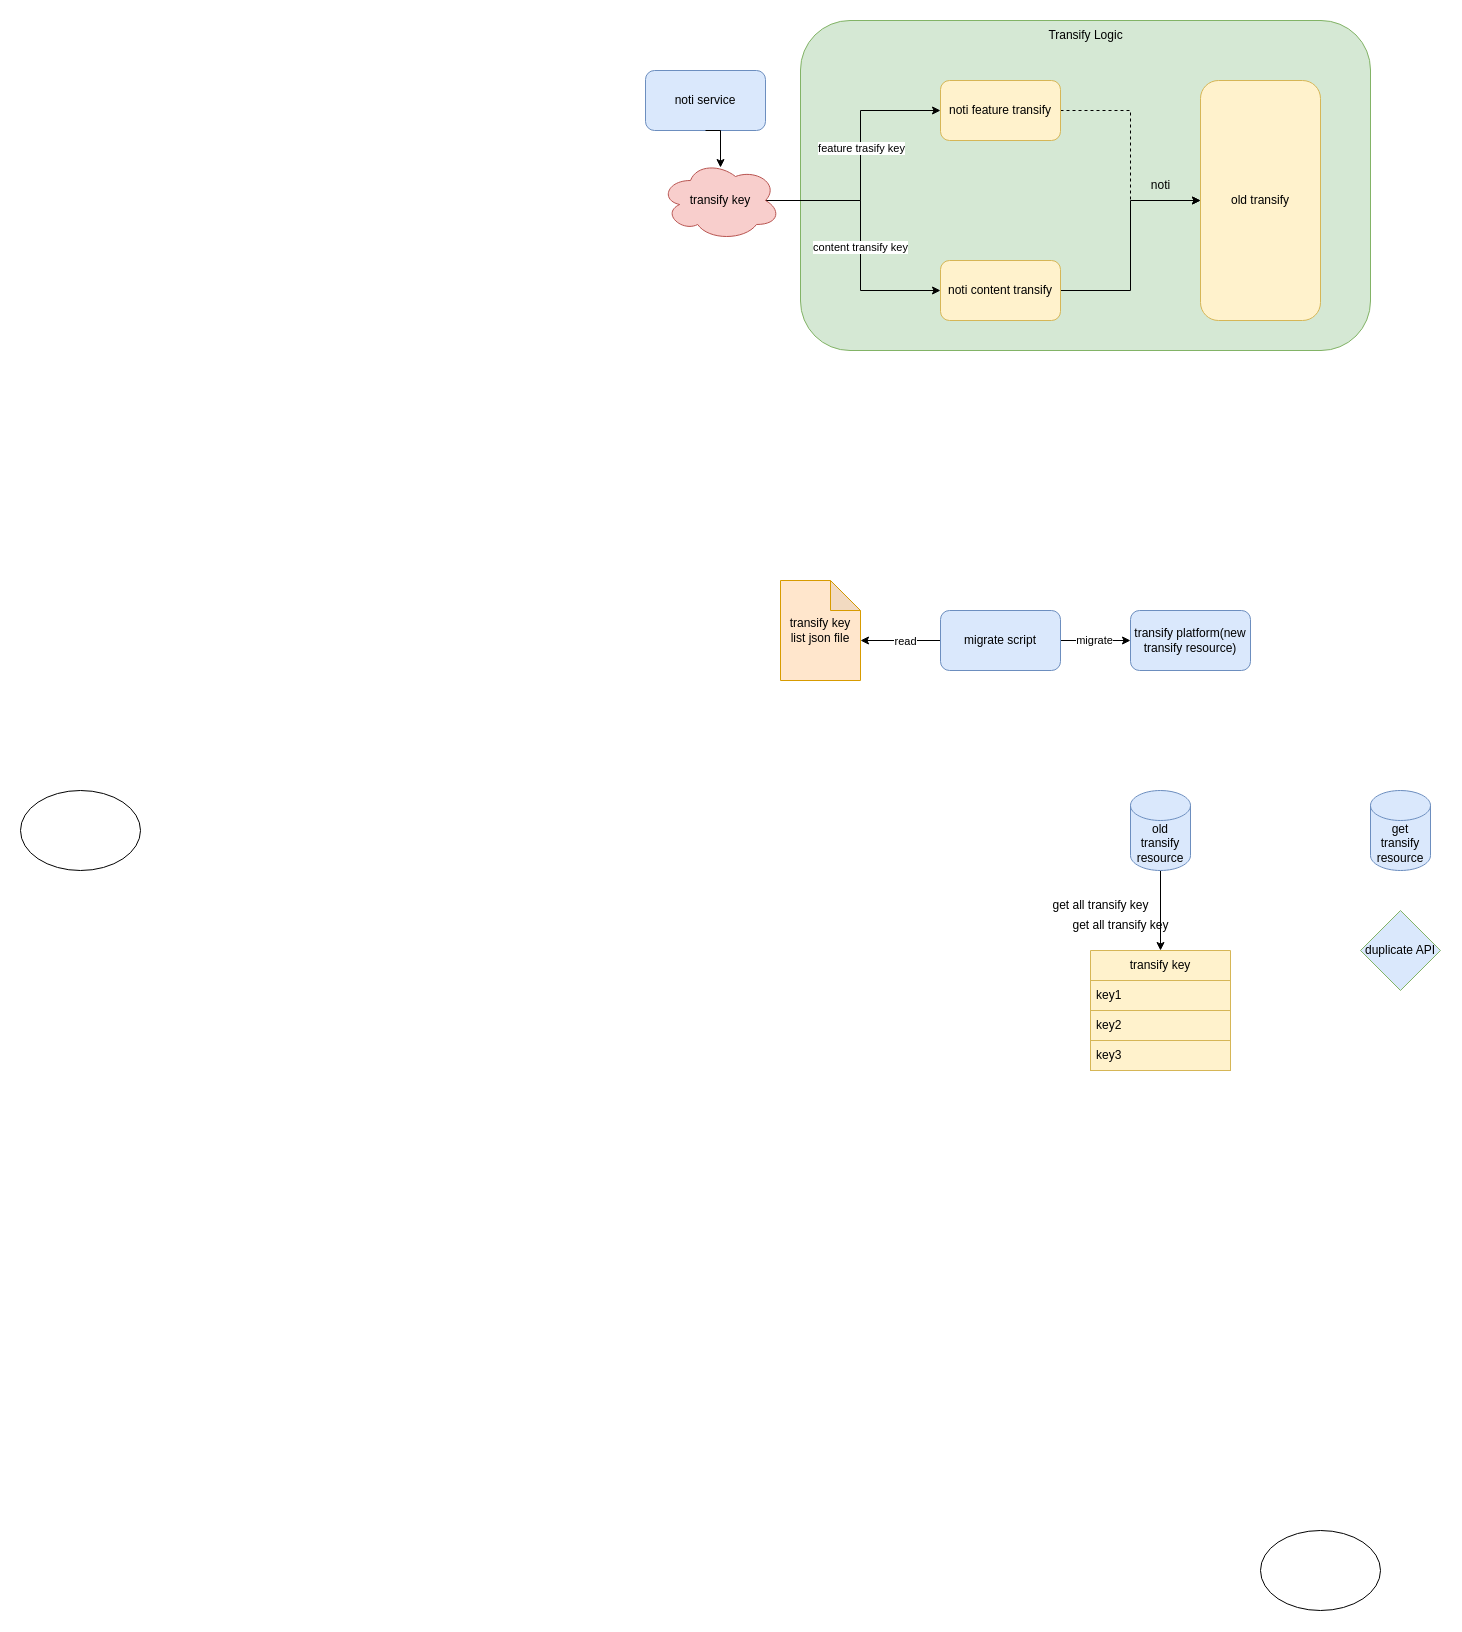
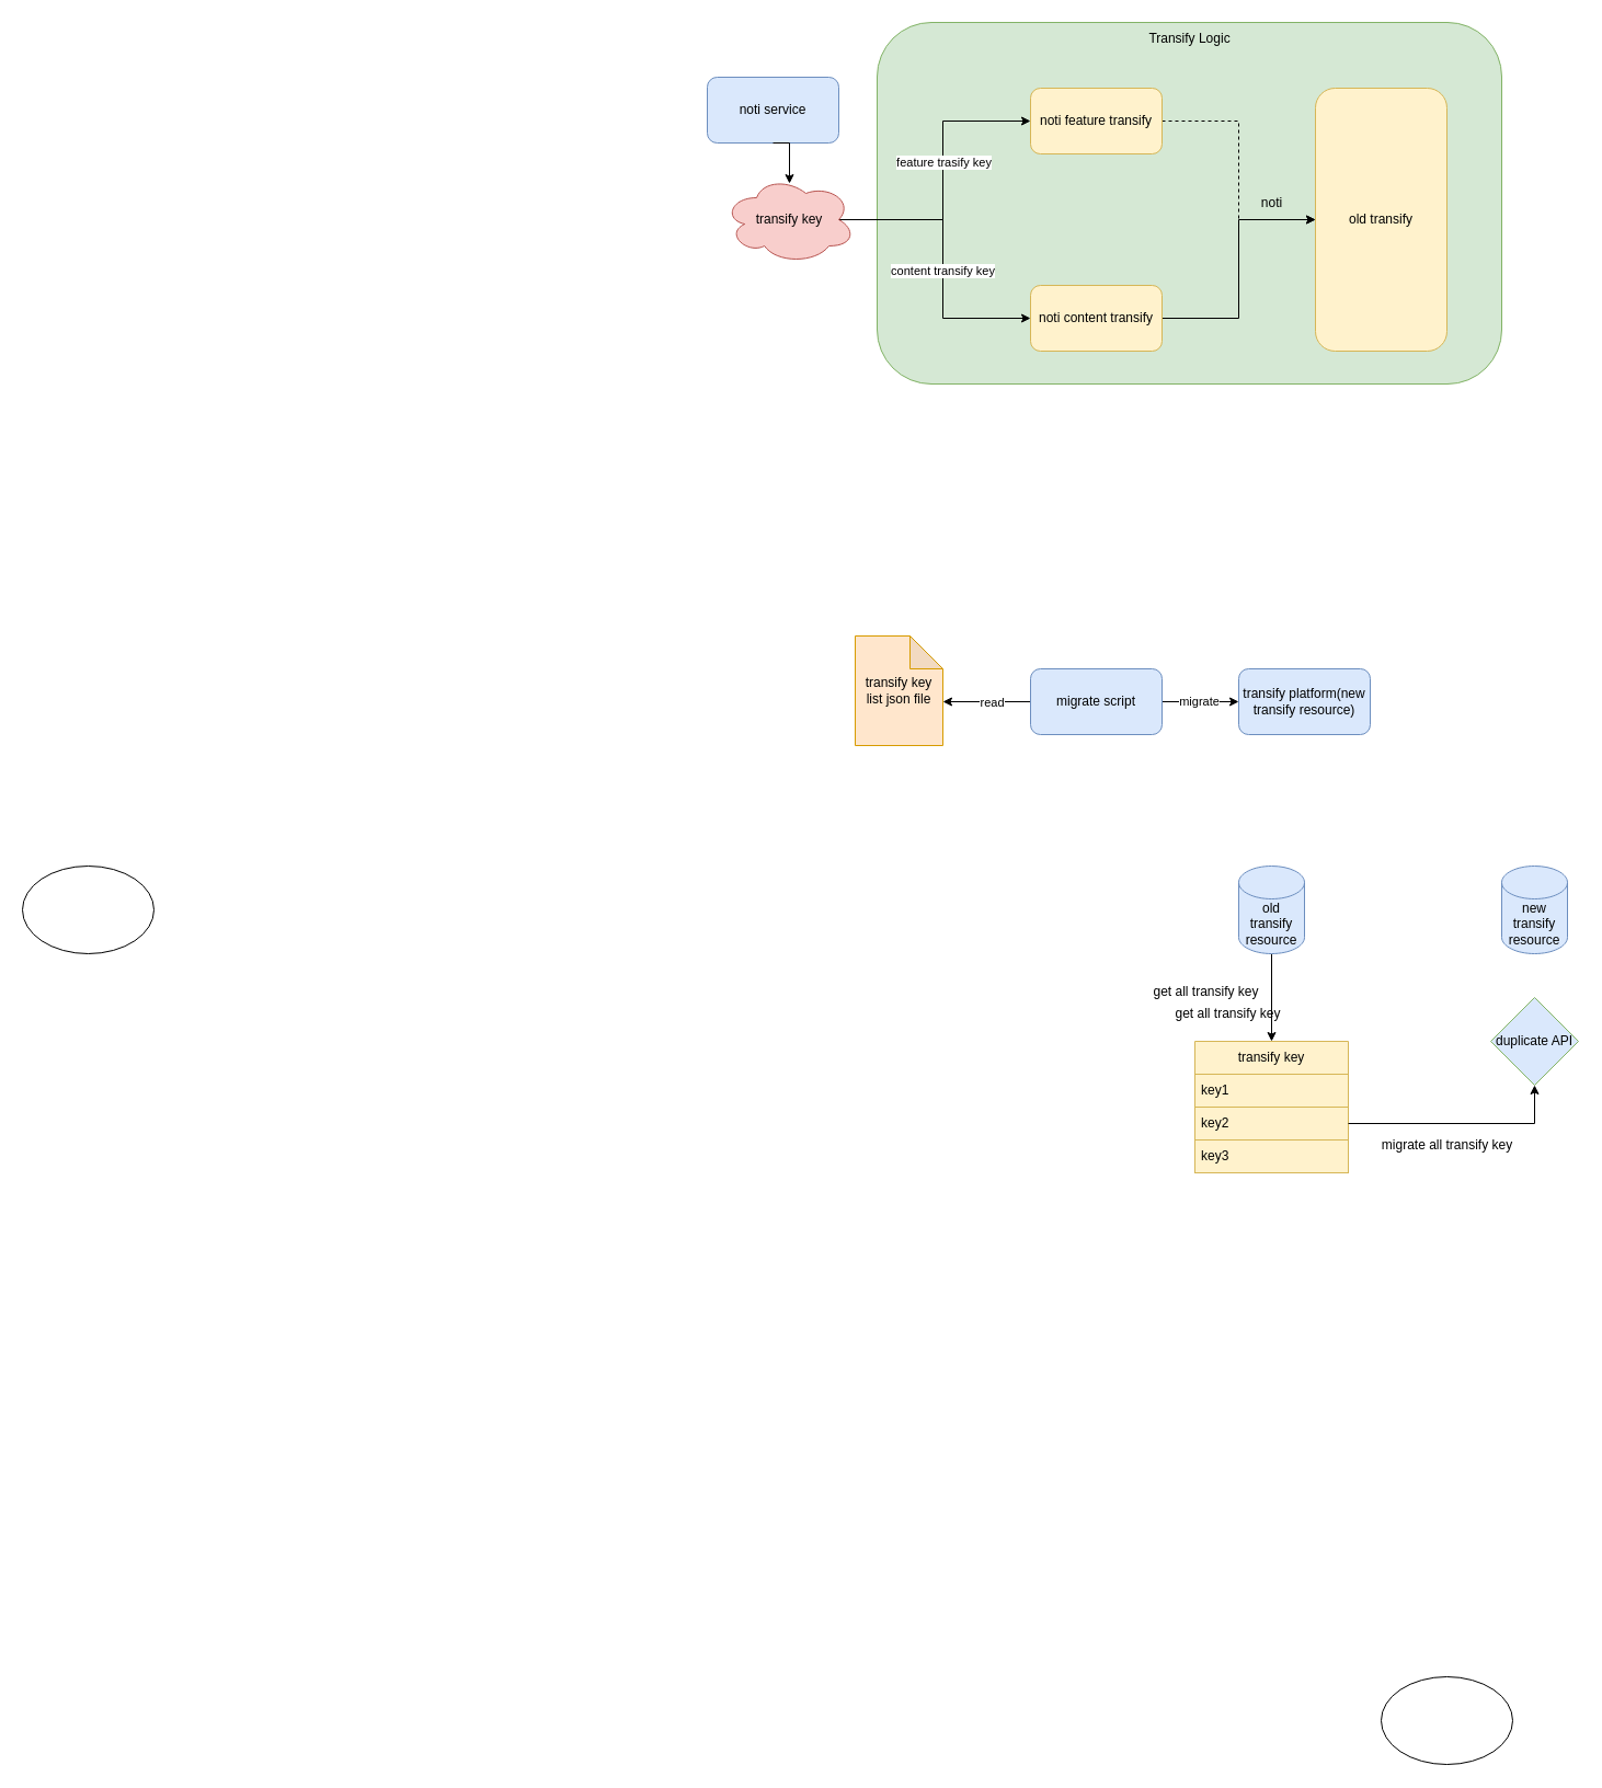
  <mxCell id="0" />
  <mxCell id="1" parent="0" />
  <mxCell id="2" value="" style="rounded=1;whiteSpace=wrap;html=1;fillColor=#d5e8d4;strokeColor=#82b366;" parent="1" vertex="1"><mxGeometry x="800" y="20" width="570" height="330" as="geometry" /></mxCell>
  <mxCell id="3" style="edgeStyle=orthogonalEdgeStyle;rounded=0;orthogonalLoop=1;jettySize=auto;html=1;exitX=1;exitY=0.5;exitDx=0;exitDy=0;dashed=1;" parent="1" source="4" target="11" edge="1"><mxGeometry relative="1" as="geometry" /></mxCell>
  <mxCell id="4" value="noti feature transify" style="rounded=1;whiteSpace=wrap;html=1;fillColor=#fff2cc;strokeColor=#d6b656;" parent="1" vertex="1"><mxGeometry x="940" y="80" width="120" height="60" as="geometry" /></mxCell>
  <mxCell id="5" style="edgeStyle=orthogonalEdgeStyle;rounded=0;orthogonalLoop=1;jettySize=auto;html=1;exitX=1;exitY=0.5;exitDx=0;exitDy=0;entryX=0;entryY=0.5;entryDx=0;entryDy=0;" parent="1" source="6" target="11" edge="1"><mxGeometry relative="1" as="geometry" /></mxCell>
  <mxCell id="6" value="noti content transify" style="rounded=1;whiteSpace=wrap;html=1;fillColor=#fff2cc;strokeColor=#d6b656;" parent="1" vertex="1"><mxGeometry x="940" y="260" width="120" height="60" as="geometry" /></mxCell>
  <mxCell id="7" style="edgeStyle=orthogonalEdgeStyle;rounded=0;orthogonalLoop=1;jettySize=auto;html=1;exitX=0.875;exitY=0.5;exitDx=0;exitDy=0;exitPerimeter=0;entryX=0;entryY=0.5;entryDx=0;entryDy=0;" parent="1" source="14" target="4" edge="1"><mxGeometry relative="1" as="geometry"><mxPoint x="795" y="200" as="sourcePoint" /></mxGeometry></mxCell>
  <mxCell id="8" value="feature trasify key" style="edgeLabel;html=1;align=center;verticalAlign=middle;resizable=0;points=[];" parent="7" vertex="1" connectable="0"><mxGeometry x="0.115" relative="1" as="geometry"><mxPoint as="offset" /></mxGeometry></mxCell>
  <mxCell id="9" style="edgeStyle=orthogonalEdgeStyle;rounded=0;orthogonalLoop=1;jettySize=auto;html=1;exitX=0.875;exitY=0.5;exitDx=0;exitDy=0;exitPerimeter=0;entryX=0;entryY=0.5;entryDx=0;entryDy=0;" parent="1" source="14" target="6" edge="1"><mxGeometry relative="1" as="geometry"><mxPoint x="795" y="200" as="sourcePoint" /></mxGeometry></mxCell>
  <mxCell id="10" value="content transify key" style="edgeLabel;html=1;align=center;verticalAlign=middle;resizable=0;points=[];" parent="9" vertex="1" connectable="0"><mxGeometry x="0.067" y="-1" relative="1" as="geometry"><mxPoint as="offset" /></mxGeometry></mxCell>
  <mxCell id="11" value="old transify" style="rounded=1;whiteSpace=wrap;html=1;fillColor=#fff2cc;strokeColor=#d6b656;" parent="1" vertex="1"><mxGeometry x="1200" y="80" width="120" height="240" as="geometry" /></mxCell>
  <mxCell id="12" value="noti" style="text;html=1;align=center;verticalAlign=middle;resizable=0;points=[];autosize=1;strokeColor=none;fillColor=none;" parent="1" vertex="1"><mxGeometry x="1130" y="170" width="60" height="30" as="geometry" /></mxCell>
  <mxCell id="13" value="noti service" style="rounded=1;whiteSpace=wrap;html=1;fillColor=#dae8fc;strokeColor=#6c8ebf;" parent="1" vertex="1"><mxGeometry x="645" y="70" width="120" height="60" as="geometry" /></mxCell>
  <mxCell id="14" value="transify key" style="ellipse;shape=cloud;whiteSpace=wrap;html=1;fillColor=#f8cecc;strokeColor=#b85450;" parent="1" vertex="1"><mxGeometry x="660" y="160" width="120" height="80" as="geometry" /></mxCell>
  <mxCell id="15" style="edgeStyle=orthogonalEdgeStyle;rounded=0;orthogonalLoop=1;jettySize=auto;html=1;exitX=0.5;exitY=1;exitDx=0;exitDy=0;entryX=0.5;entryY=0.088;entryDx=0;entryDy=0;entryPerimeter=0;" parent="1" source="13" target="14" edge="1"><mxGeometry relative="1" as="geometry" /></mxCell>
  <mxCell id="16" value="Transify Logic" style="text;html=1;align=center;verticalAlign=middle;resizable=0;points=[];autosize=1;strokeColor=none;fillColor=none;" parent="1" vertex="1"><mxGeometry x="1035" y="20" width="100" height="30" as="geometry" /></mxCell>
  <mxCell id="17" value="transify key list json file" style="shape=note;whiteSpace=wrap;html=1;backgroundOutline=1;darkOpacity=0.05;fillColor=#ffe6cc;strokeColor=#d79b00;" parent="1" vertex="1"><mxGeometry x="780" y="580" width="80" height="100" as="geometry" /></mxCell>
  <mxCell id="18" style="edgeStyle=orthogonalEdgeStyle;rounded=0;orthogonalLoop=1;jettySize=auto;html=1;exitX=0;exitY=0.5;exitDx=0;exitDy=0;" parent="1" source="22" edge="1"><mxGeometry relative="1" as="geometry"><mxPoint x="860" y="640" as="targetPoint" /></mxGeometry></mxCell>
  <mxCell id="19" value="read" style="edgeLabel;html=1;align=center;verticalAlign=middle;resizable=0;points=[];" parent="18" vertex="1" connectable="0"><mxGeometry x="-0.099" relative="1" as="geometry"><mxPoint as="offset" /></mxGeometry></mxCell>
  <mxCell id="20" style="edgeStyle=orthogonalEdgeStyle;rounded=0;orthogonalLoop=1;jettySize=auto;html=1;exitX=1;exitY=0.5;exitDx=0;exitDy=0;entryX=0;entryY=0.5;entryDx=0;entryDy=0;" parent="1" source="22" target="23" edge="1"><mxGeometry relative="1" as="geometry" /></mxCell>
  <mxCell id="21" value="migrate" style="edgeLabel;html=1;align=center;verticalAlign=middle;resizable=0;points=[];" parent="20" vertex="1" connectable="0"><mxGeometry x="-0.053" y="1" relative="1" as="geometry"><mxPoint as="offset" /></mxGeometry></mxCell>
  <mxCell id="22" value="migrate script" style="rounded=1;whiteSpace=wrap;html=1;fillColor=#dae8fc;strokeColor=#6c8ebf;" parent="1" vertex="1"><mxGeometry x="940" y="610" width="120" height="60" as="geometry" /></mxCell>
  <mxCell id="23" value="transify platform(new transify resource)" style="rounded=1;whiteSpace=wrap;html=1;fillColor=#dae8fc;strokeColor=#6c8ebf;" parent="1" vertex="1"><mxGeometry x="1130" y="610" width="120" height="60" as="geometry" /></mxCell>
  <mxCell id="24" style="edgeStyle=orthogonalEdgeStyle;rounded=0;orthogonalLoop=1;jettySize=auto;html=1;exitX=0.5;exitY=1;exitDx=0;exitDy=0;exitPerimeter=0;" edge="1" parent="1" source="25" target="27"><mxGeometry relative="1" as="geometry" /></mxCell>
  <mxCell id="25" value="old transify resource" style="shape=cylinder3;whiteSpace=wrap;html=1;boundedLbl=1;backgroundOutline=1;size=15;fillColor=#dae8fc;strokeColor=#6c8ebf;" vertex="1" parent="1"><mxGeometry x="1130" y="790" width="60" height="80" as="geometry" /></mxCell>
- <mxCell id="26" value="get transify resource" style="shape=cylinder3;whiteSpace=wrap;html=1;boundedLbl=1;backgroundOutline=1;size=15;fillColor=#dae8fc;strokeColor=#6c8ebf;" vertex="1" parent="1"><mxGeometry x="1370" y="790" width="60" height="80" as="geometry" /></mxCell>
+ <mxCell id="26" value="new transify resource" style="shape=cylinder3;whiteSpace=wrap;html=1;boundedLbl=1;backgroundOutline=1;size=15;fillColor=#dae8fc;strokeColor=#6c8ebf;" vertex="1" parent="1"><mxGeometry x="1370" y="790" width="60" height="80" as="geometry" /></mxCell>
  <mxCell id="27" value="transify key" style="swimlane;fontStyle=0;childLayout=stackLayout;horizontal=1;startSize=30;horizontalStack=0;resizeParent=1;resizeParentMax=0;resizeLast=0;collapsible=1;marginBottom=0;whiteSpace=wrap;html=1;fillColor=#fff2cc;strokeColor=#d6b656;" vertex="1" parent="1"><mxGeometry x="1090" y="950" width="140" height="120" as="geometry" /></mxCell>
  <mxCell id="28" value="key1" style="text;strokeColor=#d6b656;fillColor=#fff2cc;align=left;verticalAlign=middle;spacingLeft=4;spacingRight=4;overflow=hidden;points=[[0,0.5],[1,0.5]];portConstraint=eastwest;rotatable=0;whiteSpace=wrap;html=1;" vertex="1" parent="27"><mxGeometry y="30" width="140" height="30" as="geometry" /></mxCell>
  <mxCell id="29" value="key2" style="text;strokeColor=#d6b656;fillColor=#fff2cc;align=left;verticalAlign=middle;spacingLeft=4;spacingRight=4;overflow=hidden;points=[[0,0.5],[1,0.5]];portConstraint=eastwest;rotatable=0;whiteSpace=wrap;html=1;" vertex="1" parent="27"><mxGeometry y="60" width="140" height="30" as="geometry" /></mxCell>
  <mxCell id="30" value="key3" style="text;strokeColor=#d6b656;fillColor=#fff2cc;align=left;verticalAlign=middle;spacingLeft=4;spacingRight=4;overflow=hidden;points=[[0,0.5],[1,0.5]];portConstraint=eastwest;rotatable=0;whiteSpace=wrap;html=1;" vertex="1" parent="27"><mxGeometry y="90" width="140" height="30" as="geometry" /></mxCell>
+ <mxCell id="31" value="" style="edgeStyle=orthogonalEdgeStyle;rounded=0;orthogonalLoop=1;jettySize=auto;html=1;exitX=1;exitY=0.5;exitDx=0;exitDy=0;entryX=0.5;entryY=1;entryDx=0;entryDy=0;entryPerimeter=0;" edge="1" parent="1" source="29" target="32"><mxGeometry relative="1" as="geometry"><mxPoint x="1230" y="980" as="sourcePoint" /><mxPoint x="1400" y="870" as="targetPoint" /></mxGeometry></mxCell>
  <mxCell id="32" value="duplicate API" style="rhombus;whiteSpace=wrap;html=1;fillColor=#dae8fc;strokeColor=#82b366;" vertex="1" parent="1"><mxGeometry x="1360" y="910" width="80" height="80" as="geometry" /></mxCell>
  <mxCell id="33" value="get all transify key" style="text;html=1;align=center;verticalAlign=middle;resizable=0;points=[];autosize=1;strokeColor=none;fillColor=none;" vertex="1" parent="1"><mxGeometry x="1040" y="890" width="120" height="30" as="geometry" /></mxCell>
+ <mxCell id="34" value="migrate all transify key" style="text;html=1;align=center;verticalAlign=middle;resizable=0;points=[];autosize=1;strokeColor=none;fillColor=none;" vertex="1" parent="1"><mxGeometry x="1250" y="1030" width="140" height="30" as="geometry" /></mxCell>
  <mxCell id="35" value="" style="ellipse;whiteSpace=wrap;html=1;" vertex="1" parent="1"><mxGeometry x="20" y="790" width="120" height="80" as="geometry" /></mxCell>
  <mxCell id="36" value="get all transify key" style="text;html=1;align=center;verticalAlign=middle;resizable=0;points=[];autosize=1;strokeColor=none;fillColor=none;" vertex="1" parent="1"><mxGeometry x="1060" y="910" width="120" height="30" as="geometry" /></mxCell>
  <mxCell id="37" value="" style="ellipse;whiteSpace=wrap;html=1;" vertex="1" parent="1"><mxGeometry x="1260" y="1530" width="120" height="80" as="geometry" /></mxCell>
